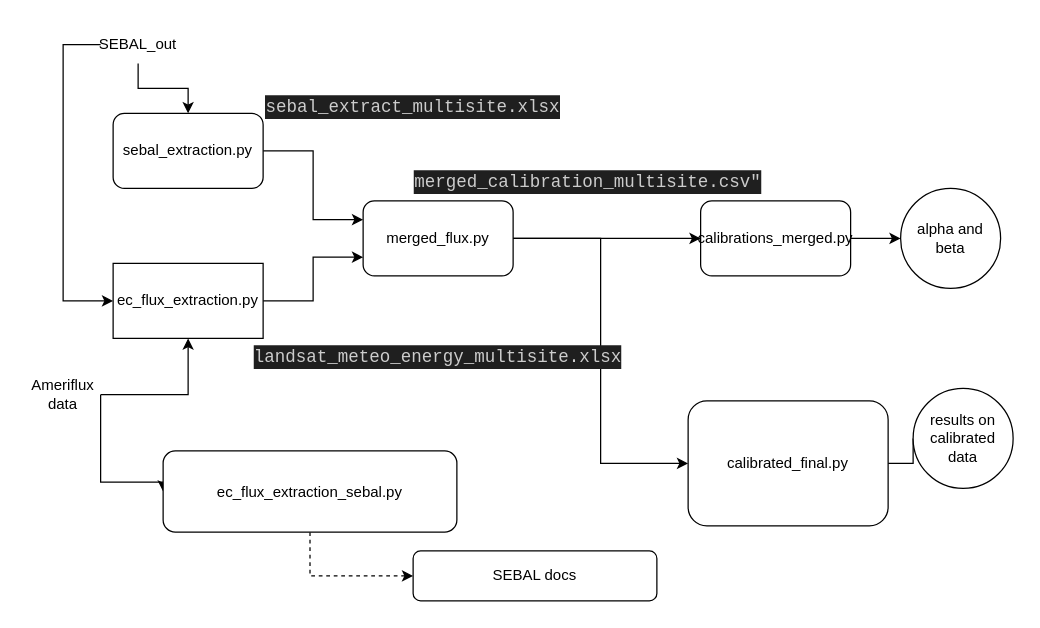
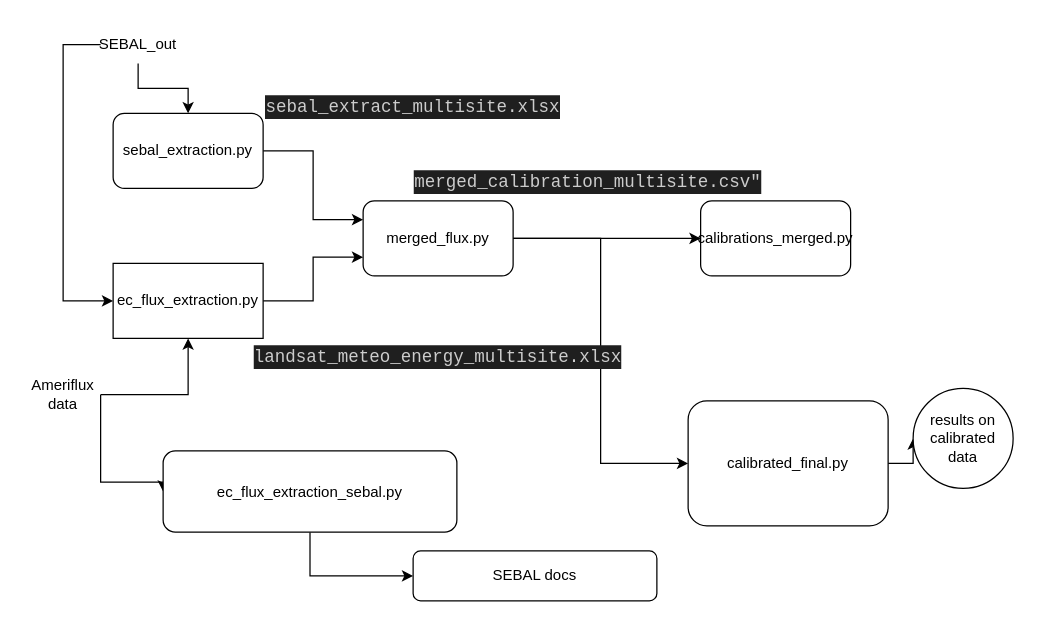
  <mxCell id="0" />
  <mxCell id="1" parent="0" />
  <mxCell id="2" style="edgeStyle=orthogonalEdgeStyle;rounded=0;orthogonalLoop=1;jettySize=auto;html=1;entryX=0;entryY=0.25;entryDx=0;entryDy=0;" parent="1" source="3" target="14" edge="1"><mxGeometry relative="1" as="geometry" /></mxCell>
  <mxCell id="3" value="sebal_extraction.py" style="rounded=1;whiteSpace=wrap;html=1;" parent="1" vertex="1"><mxGeometry x="90" y="90" width="120" height="60" as="geometry" /></mxCell>
  <mxCell id="4" style="edgeStyle=orthogonalEdgeStyle;rounded=0;orthogonalLoop=1;jettySize=auto;html=1;entryX=0;entryY=0.75;entryDx=0;entryDy=0;" parent="1" source="5" target="14" edge="1"><mxGeometry relative="1" as="geometry" /></mxCell>
  <mxCell id="5" value="ec_flux_extraction.py" style="whiteSpace=wrap;html=1;rounded=0;" parent="1" vertex="1"><mxGeometry x="90" y="210" width="120" height="60" as="geometry" /></mxCell>
  <mxCell id="6" value="" style="edgeStyle=orthogonalEdgeStyle;rounded=0;orthogonalLoop=1;jettySize=auto;html=1;" parent="1" source="8" target="3" edge="1"><mxGeometry relative="1" as="geometry" /></mxCell>
  <mxCell id="7" style="edgeStyle=orthogonalEdgeStyle;rounded=0;orthogonalLoop=1;jettySize=auto;html=1;entryX=0;entryY=0.5;entryDx=0;entryDy=0;" parent="1" source="8" target="5" edge="1"><mxGeometry relative="1" as="geometry"><Array as="points"><mxPoint x="50" y="240" /></Array></mxGeometry></mxCell>
  <mxCell id="8" value="SEBAL_out" style="text;html=1;strokeColor=none;fillColor=none;align=center;verticalAlign=middle;whiteSpace=wrap;rounded=0;" parent="1" vertex="1"><mxGeometry x="80" y="20" width="60" height="30" as="geometry" /></mxCell>
  <mxCell id="9" style="edgeStyle=orthogonalEdgeStyle;rounded=0;orthogonalLoop=1;jettySize=auto;html=1;" parent="1" source="11" target="5" edge="1"><mxGeometry relative="1" as="geometry" /></mxCell>
  <mxCell id="10" style="edgeStyle=orthogonalEdgeStyle;rounded=0;orthogonalLoop=1;jettySize=auto;html=1;exitX=1;exitY=0.5;exitDx=0;exitDy=0;entryX=0;entryY=0.5;entryDx=0;entryDy=0;" edge="1" parent="1" source="11" target="25"><mxGeometry relative="1" as="geometry"><Array as="points"><mxPoint x="80" y="385" /></Array></mxGeometry></mxCell>
  <mxCell id="11" value="Ameriflux data" style="text;html=1;strokeColor=none;fillColor=none;align=center;verticalAlign=middle;whiteSpace=wrap;rounded=0;" parent="1" vertex="1"><mxGeometry x="20" y="300" width="60" height="30" as="geometry" /></mxCell>
  <mxCell id="12" value="" style="edgeStyle=orthogonalEdgeStyle;rounded=0;orthogonalLoop=1;jettySize=auto;html=1;" parent="1" source="14" target="18" edge="1"><mxGeometry relative="1" as="geometry" /></mxCell>
  <mxCell id="13" style="edgeStyle=orthogonalEdgeStyle;rounded=0;orthogonalLoop=1;jettySize=auto;html=1;entryX=0;entryY=0.5;entryDx=0;entryDy=0;" parent="1" source="14" target="21" edge="1"><mxGeometry relative="1" as="geometry" /></mxCell>
  <mxCell id="14" value="merged_flux.py" style="rounded=1;whiteSpace=wrap;html=1;" parent="1" vertex="1"><mxGeometry x="290" y="160" width="120" height="60" as="geometry" /></mxCell>
  <mxCell id="15" value="&lt;div style=&quot;color: rgb(204, 204, 204); background-color: rgb(31, 31, 31); font-family: Consolas, &amp;quot;Courier New&amp;quot;, monospace; font-size: 14px; line-height: 19px;&quot;&gt;sebal_extract_multisite.xlsx&lt;/div&gt;" style="text;html=1;strokeColor=none;fillColor=none;align=center;verticalAlign=middle;whiteSpace=wrap;rounded=0;" parent="1" vertex="1"><mxGeometry x="300" y="70" width="60" height="30" as="geometry" /></mxCell>
  <mxCell id="16" value="&lt;div style=&quot;color: rgb(204, 204, 204); background-color: rgb(31, 31, 31); font-family: Consolas, &amp;quot;Courier New&amp;quot;, monospace; font-size: 14px; line-height: 19px;&quot;&gt;&lt;div style=&quot;line-height: 19px;&quot;&gt;landsat_meteo_energy_multisite.xlsx&lt;/div&gt;&lt;/div&gt;" style="text;html=1;strokeColor=none;fillColor=none;align=center;verticalAlign=middle;whiteSpace=wrap;rounded=0;" parent="1" vertex="1"><mxGeometry x="320" y="270" width="60" height="30" as="geometry" /></mxCell>
- <mxCell id="17" value="" style="edgeStyle=orthogonalEdgeStyle;rounded=0;orthogonalLoop=1;jettySize=auto;html=1;" parent="1" source="18" target="22" edge="1"><mxGeometry relative="1" as="geometry" /></mxCell>
  <mxCell id="18" value="calibrations_merged.py" style="whiteSpace=wrap;html=1;rounded=1;" parent="1" vertex="1"><mxGeometry x="560" y="160" width="120" height="60" as="geometry" /></mxCell>
  <mxCell id="19" value="&lt;div style=&quot;color: rgb(204, 204, 204); background-color: rgb(31, 31, 31); font-family: Consolas, &amp;quot;Courier New&amp;quot;, monospace; font-size: 14px; line-height: 19px;&quot;&gt;&lt;div style=&quot;line-height: 19px;&quot;&gt;merged_calibration_multisite.csv&quot;&lt;/div&gt;&lt;/div&gt;" style="text;html=1;strokeColor=none;fillColor=none;align=center;verticalAlign=middle;whiteSpace=wrap;rounded=0;" parent="1" vertex="1"><mxGeometry x="440" y="130" width="60" height="30" as="geometry" /></mxCell>
- <mxCell id="20" value="" style="edgeStyle=orthogonalEdgeStyle;rounded=0;orthogonalLoop=1;jettySize=auto;html=1;endArrow=none;" parent="1" source="21" target="23" edge="1"><mxGeometry relative="1" as="geometry" /></mxCell>
+ <mxCell id="20" value="" style="edgeStyle=orthogonalEdgeStyle;rounded=0;orthogonalLoop=1;jettySize=auto;html=1;" parent="1" source="21" target="23" edge="1"><mxGeometry relative="1" as="geometry" /></mxCell>
  <mxCell id="21" value="calibrated_final.py" style="whiteSpace=wrap;html=1;rounded=1;" parent="1" vertex="1"><mxGeometry x="550" y="320" width="160" height="100" as="geometry" /></mxCell>
- <mxCell id="22" value="alpha and beta" style="ellipse;whiteSpace=wrap;html=1;rounded=1;" parent="1" vertex="1"><mxGeometry x="720" y="150" width="80" height="80" as="geometry" /></mxCell>
  <mxCell id="23" value="results on calibrated data" style="ellipse;whiteSpace=wrap;html=1;rounded=1;" parent="1" vertex="1"><mxGeometry x="730" y="310" width="80" height="80" as="geometry" /></mxCell>
- <mxCell id="24" style="edgeStyle=orthogonalEdgeStyle;rounded=0;orthogonalLoop=1;jettySize=auto;html=1;entryX=0;entryY=0.5;entryDx=0;entryDy=0;dashed=1;" edge="1" parent="1" source="25" target="26"><mxGeometry relative="1" as="geometry" /></mxCell>
+ <mxCell id="24" style="edgeStyle=orthogonalEdgeStyle;rounded=0;orthogonalLoop=1;jettySize=auto;html=1;entryX=0;entryY=0.5;entryDx=0;entryDy=0;" edge="1" parent="1" source="25" target="26"><mxGeometry relative="1" as="geometry" /></mxCell>
  <mxCell id="25" value="ec_flux_extraction_sebal.py" style="rounded=1;whiteSpace=wrap;html=1;" vertex="1" parent="1"><mxGeometry x="130" y="360" width="235" height="65" as="geometry" /></mxCell>
  <mxCell id="26" value="SEBAL docs" style="rounded=1;whiteSpace=wrap;html=1;" vertex="1" parent="1"><mxGeometry x="330" y="440" width="195" height="40" as="geometry" /></mxCell>
